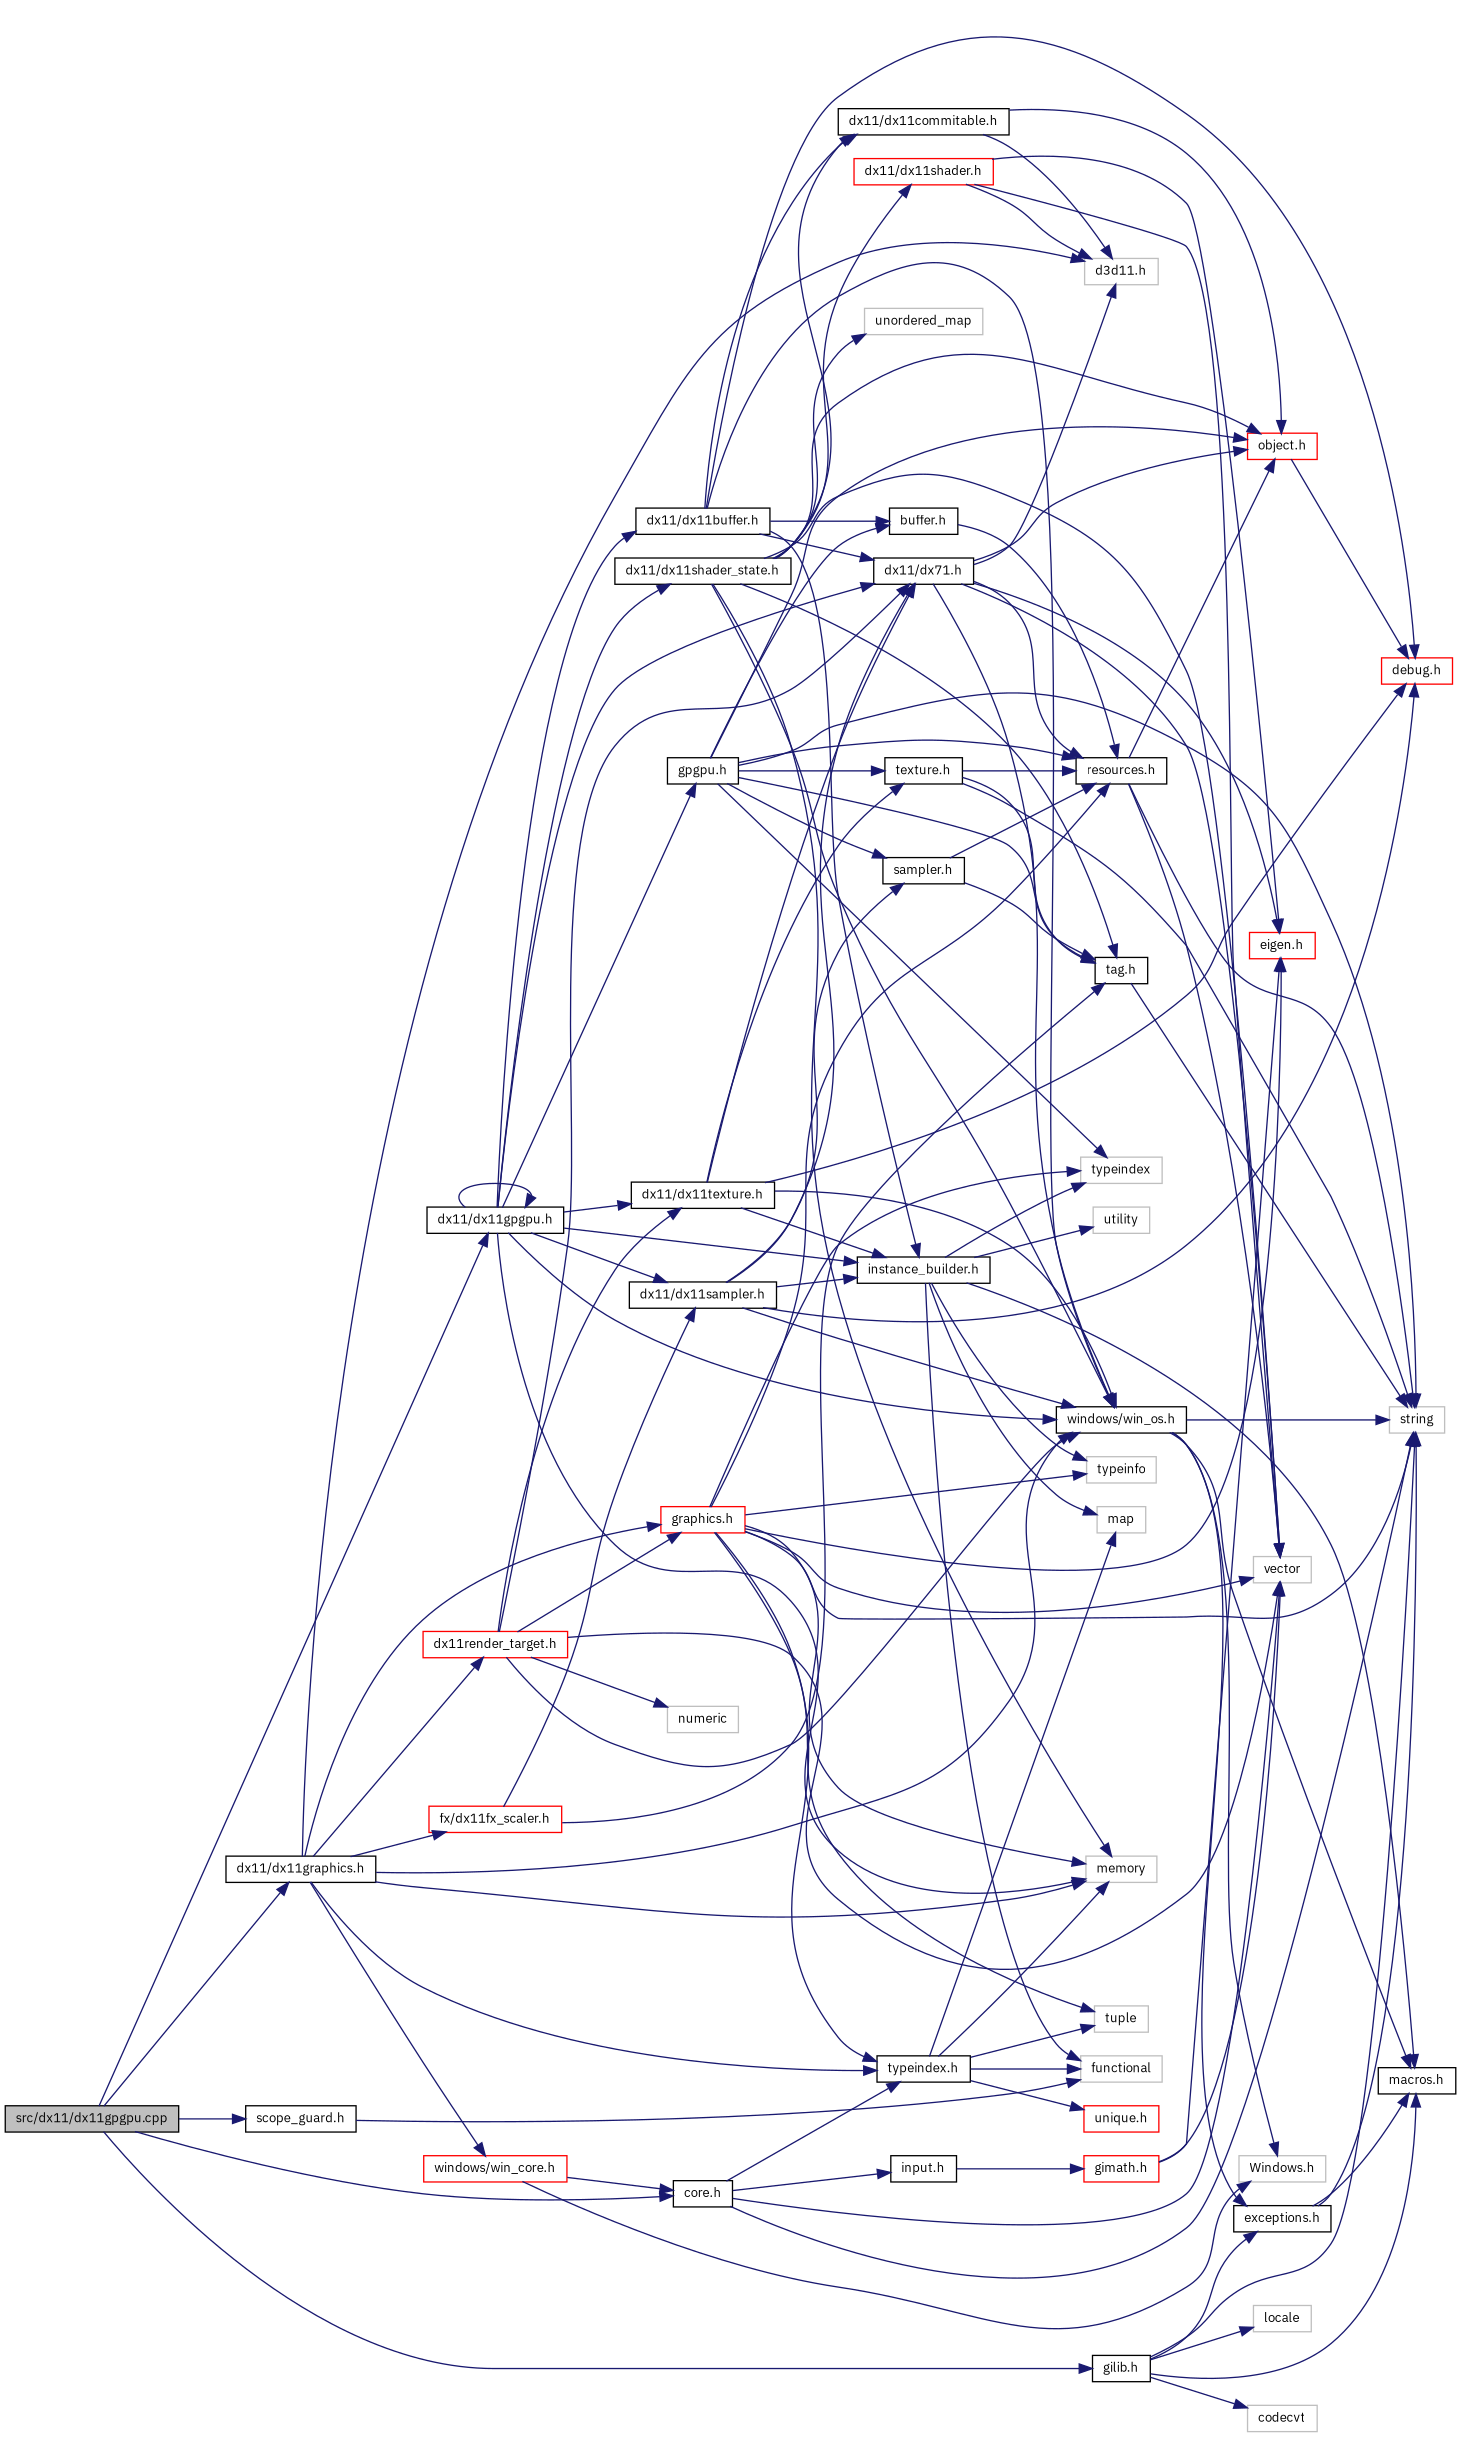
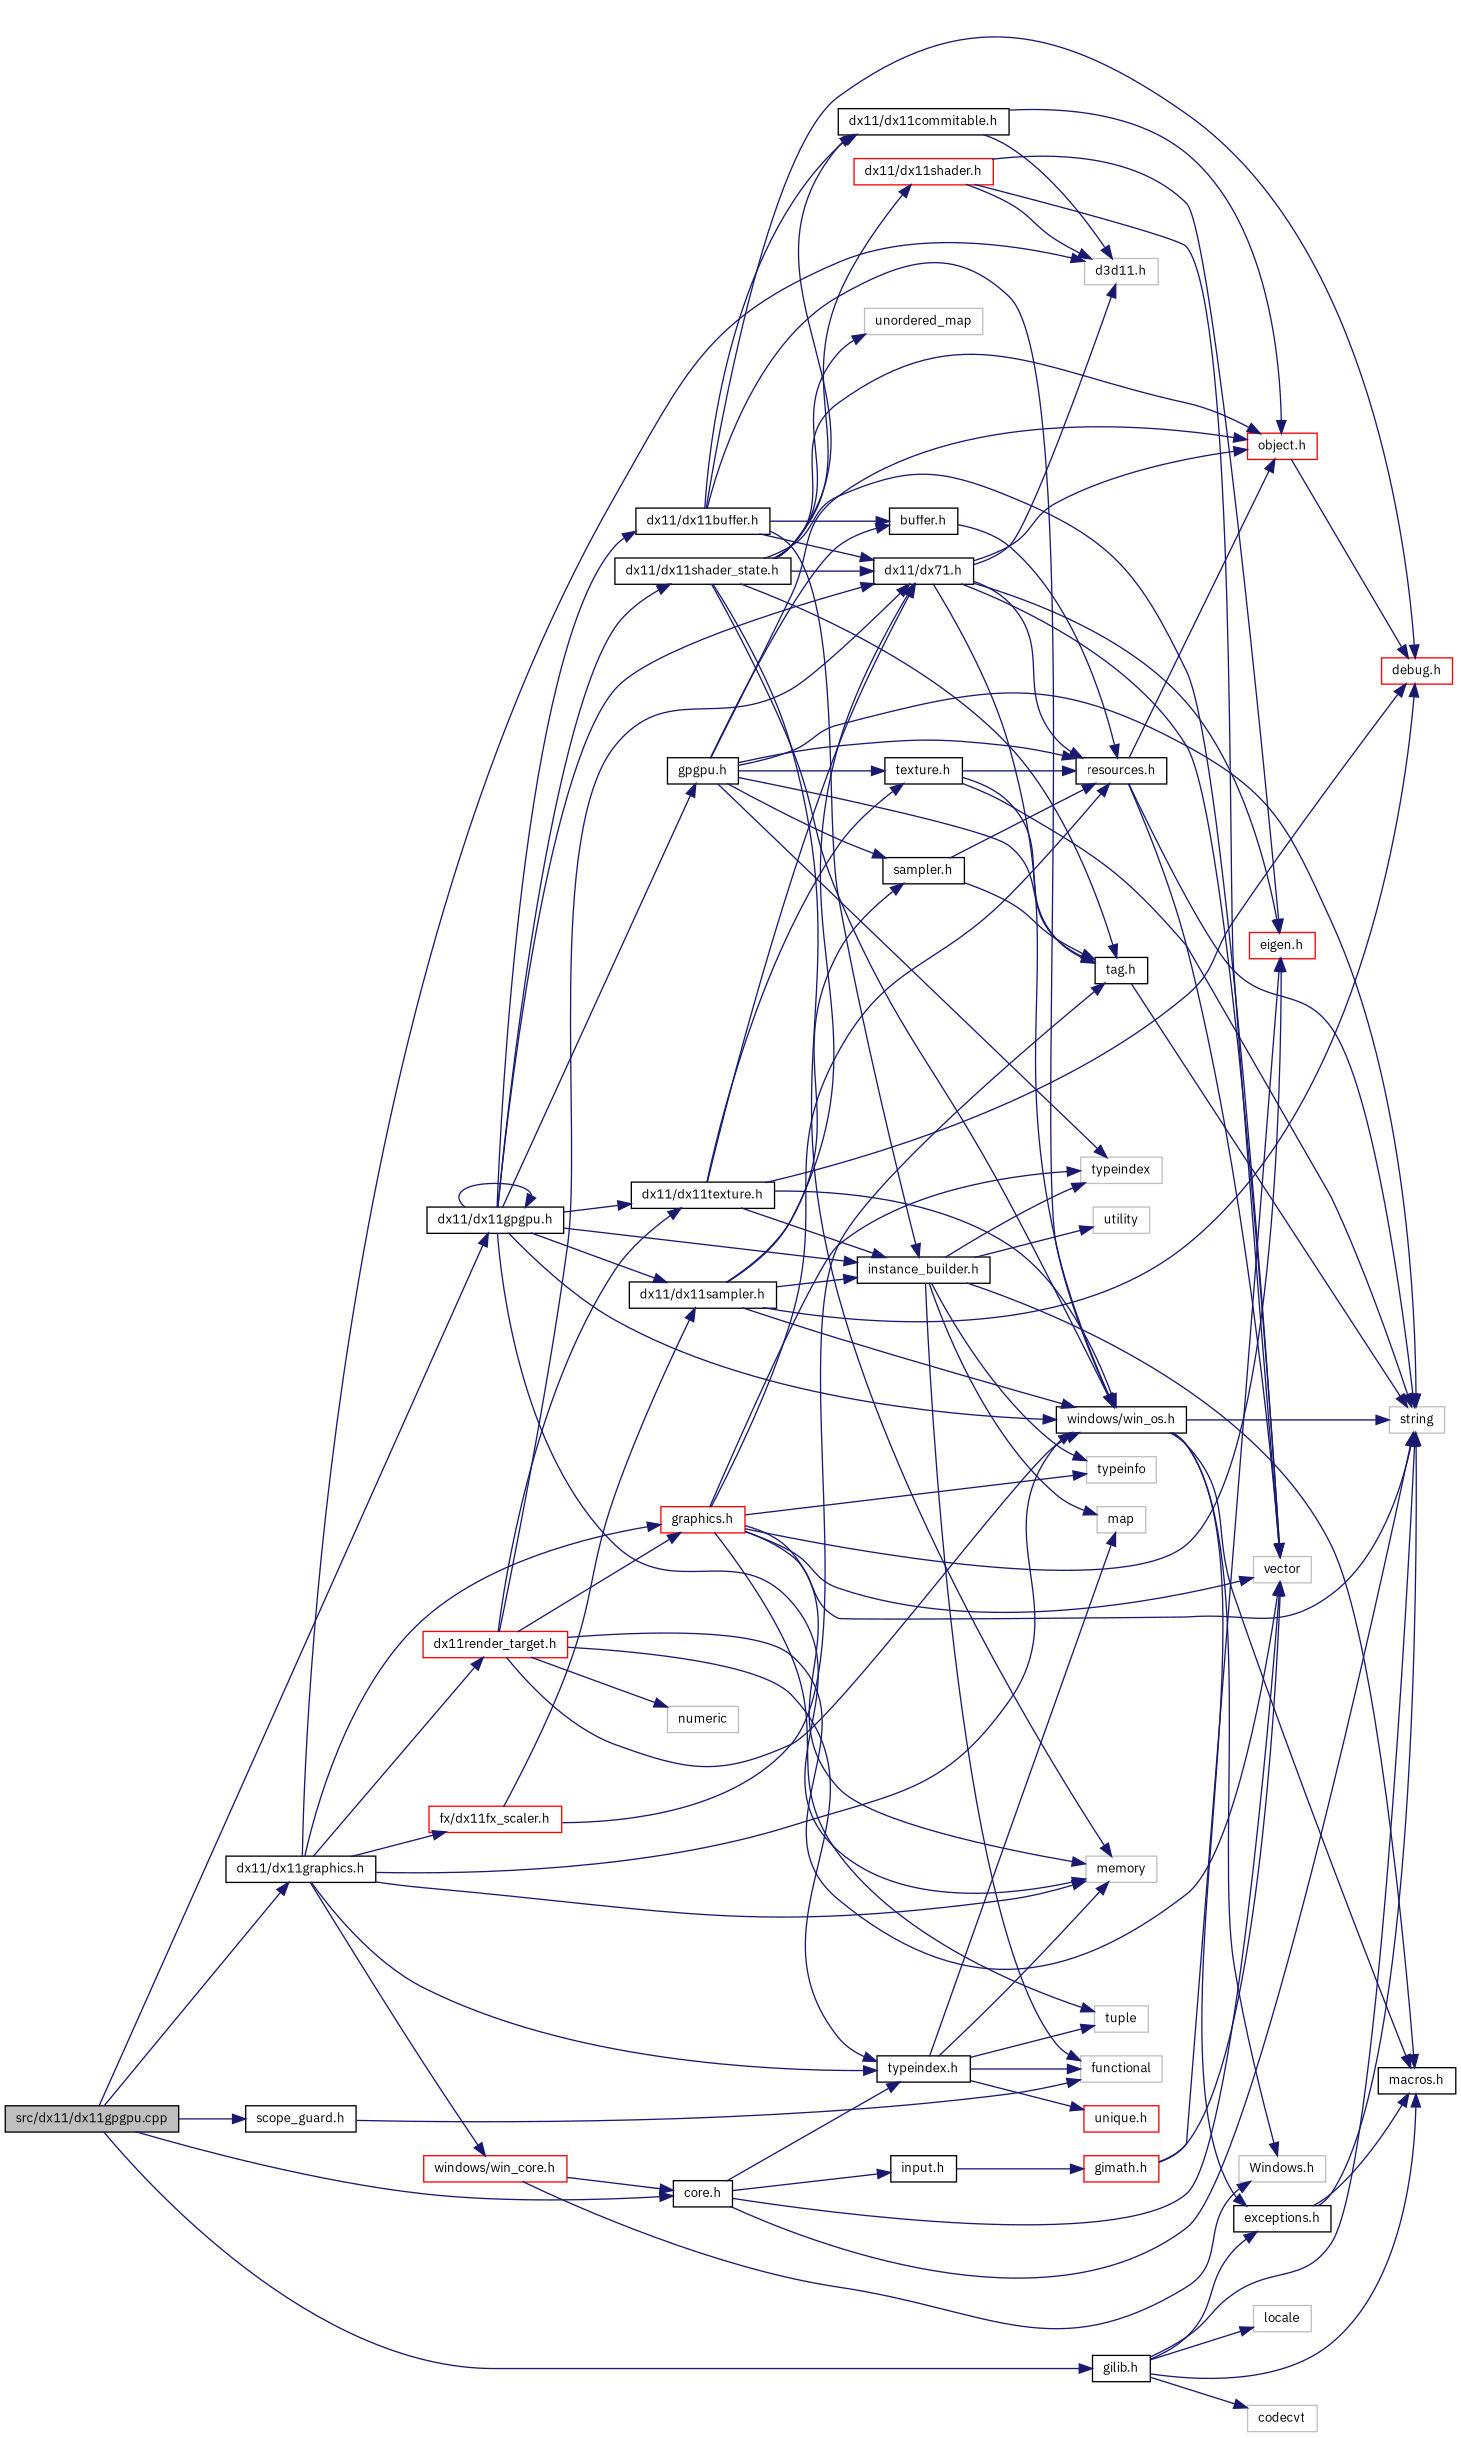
  digraph {
    fontname="IBM Plex Sans"
    rankdir=LR
    node [color=black fillcolor=white fontname="IBM Plex Sans" fontsize=10 shape=record style=filled]
    edge [color=midnightblue fontname="IBM Plex Sans" fontsize=10 labelfontname=Helvetica labelfontsize=10 style=solid]
    n1 [fillcolor=grey75 fontcolor=black height=0.2 label="src/dx11/dx11gpgpu.cpp" width=0.4]
    n2 [height=0.2 label="dx11/dx11gpgpu.h" width=0.4]
    n3 [height=0.2 label="core.h" width=0.4]
    n4 [height=0.2 label="gilib.h" width=0.4]
    n5 [height=0.2 label="scope_guard.h" width=0.4]
    n6 [height=0.2 label="dx11/dx11graphics.h" width=0.4]
    n7 [color=grey75 height=0.2 label=memory width=0.4]
    n8 [height=0.2 label="gpgpu.h" width=0.4]
    n9 [height=0.2 label="dx11/dx71.h" width=0.4]
    n10 [height=0.2 label="windows/win_os.h" width=0.4]
    n11 [height=0.2 label="dx11/dx11shader_state.h" width=0.4]
    n12 [height=0.2 label="dx11/dx11texture.h" width=0.4]
    n13 [height=0.2 label="instance_builder.h" width=0.4]
    n14 [height=0.2 label="dx11/dx11sampler.h" width=0.4]
    n15 [height=0.2 label="dx11/dx11buffer.h" width=0.4]
    n16 [color=grey75 height=0.2 label=string width=0.4]
    n17 [color=grey75 height=0.2 label=vector width=0.4]
    n18 [height=0.2 label="typeindex.h" width=0.4]
    n19 [height=0.2 label="input.h" width=0.4]
    n20 [height=0.2 label="exceptions.h" width=0.4]
    n21 [height=0.2 label="macros.h" width=0.4]
    n22 [color=grey75 height=0.2 label=locale width=0.4]
    n23 [color=grey75 height=0.2 label=codecvt width=0.4]
    n24 [color=grey75 height=0.2 label=functional width=0.4]
    n25 [color=grey75 height=0.2 label="d3d11.h" width=0.4]
    n26 [color=red height=0.2 label="dx11render_target.h" width=0.4]
    n27 [color=red height=0.2 label="graphics.h" width=0.4]
    n28 [color=red height=0.2 label="windows/win_core.h" width=0.4]
    n29 [color=red height=0.2 label="fx/dx11fx_scaler.h" width=0.4]
    n30 [color=grey75 height=0.2 label=typeindex width=0.4]
    n31 [height=0.2 label="resources.h" width=0.4]
    n32 [color=red height=0.2 label="object.h" width=0.4]
    n33 [height=0.2 label="tag.h" width=0.4]
    n34 [height=0.2 label="texture.h" width=0.4]
    n35 [height=0.2 label="buffer.h" width=0.4]
    n36 [height=0.2 label="sampler.h" width=0.4]
    n37 [color=red height=0.2 label="eigen.h" width=0.4]
    n38 [color=grey75 height=0.2 label="Windows.h" width=0.4]
    n39 [color=grey75 height=0.2 label=unordered_map width=0.4]
    n40 [color=red height=0.2 label="dx11/dx11shader.h" width=0.4]
    n41 [height=0.2 label="dx11/dx11commitable.h" width=0.4]
    n42 [color=red height=0.2 label="debug.h" width=0.4]
    n43 [color=grey75 height=0.2 label=typeinfo width=0.4]
    n44 [color=grey75 height=0.2 label=utility width=0.4]
    n45 [color=grey75 height=0.2 label=map width=0.4]
    n46 [color=grey75 height=0.2 label=tuple width=0.4]
    n47 [color=red height=0.2 label="unique.h" width=0.4]
    n48 [color=red height=0.2 label="gimath.h" width=0.4]
    n49 [color=grey75 height=0.2 label=numeric width=0.4]
    n1 -> n2
    n1 -> n3
    n1 -> n4
    n1 -> n5
    n1 -> n6
    n2 -> n2
    n2 -> n7
    n2 -> n8
    n2 -> n9
    n2 -> n10
    n2 -> n11
    n2 -> n12
    n2 -> n13
    n2 -> n14
    n2 -> n15
    n3 -> n16
    n3 -> n17
    n3 -> n18
    n3 -> n19
    n4 -> n16
    n4 -> n20
    n4 -> n21
    n4 -> n22
    n4 -> n23
    n5 -> n24
    n6 -> n7
    n6 -> n10
    n6 -> n18
    n6 -> n25
    n6 -> n26
    n6 -> n27
    n6 -> n28
    n6 -> n29
    n8 -> n16
    n8 -> n30
    n8 -> n31
    n8 -> n32
    n8 -> n33
    n8 -> n34
    n8 -> n35
    n8 -> n36
    n9 -> n10
    n9 -> n17
    n9 -> n25
    n9 -> n31
    n9 -> n32
    n9 -> n37
    n10 -> n16
    n10 -> n20
    n10 -> n21
    n10 -> n38
    n11 -> n7
+   n11 -> n9
    n11 -> n10
    n11 -> n17
    n11 -> n32
    n11 -> n33
    n11 -> n39
    n11 -> n40
    n11 -> n41
    n12 -> n9
    n12 -> n10
    n12 -> n13
    n12 -> n34
    n12 -> n42
    n13 -> n21
    n13 -> n24
    n13 -> n30
    n13 -> n43
    n13 -> n44
    n13 -> n45
    n14 -> n9
    n14 -> n10
    n14 -> n13
    n14 -> n36
    n14 -> n42
    n15 -> n9
    n15 -> n10
    n15 -> n13
    n15 -> n35
    n15 -> n41
    n15 -> n42
    n18 -> n7
    n18 -> n24
    n18 -> n45
    n18 -> n46
    n18 -> n47
    n19 -> n48
    n20 -> n16
    n20 -> n21
    n26 -> n9
    n26 -> n10
    n26 -> n12
    n26 -> n17
    n26 -> n27
    n26 -> n49
    n27 -> n7
    n27 -> n16
    n27 -> n17
-   n27 -> n18
+   n26 -> n18
    n27 -> n30
    n27 -> n31
    n27 -> n37
    n27 -> n43
    n27 -> n46
    n28 -> n3
    n28 -> n38
    n29 -> n14
    n29 -> n33
    n31 -> n16
    n31 -> n17
    n31 -> n32
    n32 -> n42
    n33 -> n16
    n34 -> n16
    n34 -> n31
    n34 -> n33
    n35 -> n31
    n36 -> n31
    n36 -> n33
    n40 -> n17
    n40 -> n25
    n40 -> n37
    n41 -> n25
    n41 -> n32
    n48 -> n17
    n48 -> n37
  }
